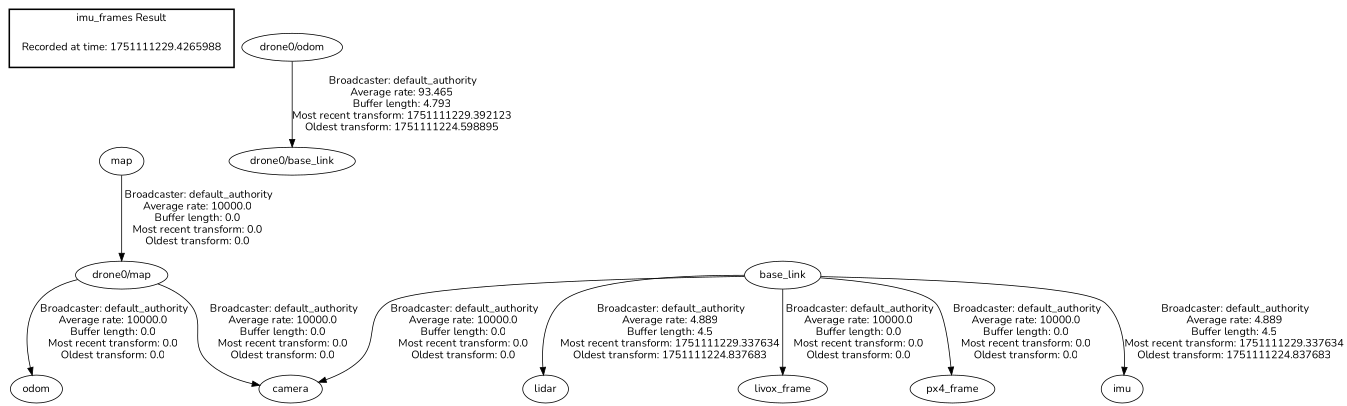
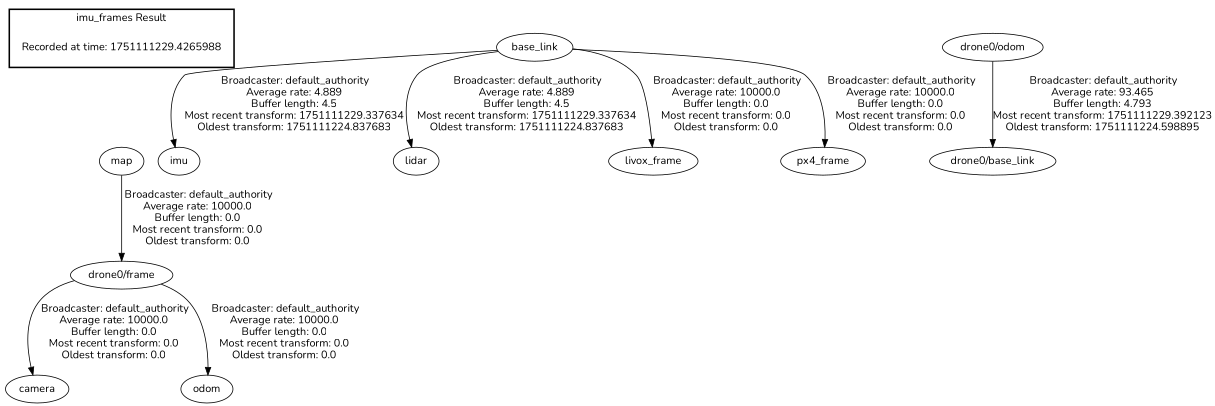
  digraph {
    fontname=Nunito
    node [fontname=Nunito]
    edge [fontname=Nunito]
    "Recorded at time: 1751111229.4265988" [shape=plaintext]
    map
    base_link
    imu
    lidar
    livox_frame
    px4_frame
    camera
-   "drone0/map"
+   "drone0/map" [label="drone0/frame"]
    odom
    "drone0/odom"
    "drone0/base_link"
    subgraph cluster_1 {
      color=black
      label="imu_frames Result"
      style=bold
      "Recorded at time: 1751111229.4265988"
    }
    "Recorded at time: 1751111229.4265988" -> map [style=invis]
    map -> "drone0/map" [label=" Broadcaster: default_authority\nAverage rate: 10000.0\nBuffer length: 0.0\nMost recent transform: 0.0\nOldest transform: 0.0\n"]
    base_link -> imu [label=" Broadcaster: default_authority\nAverage rate: 4.889\nBuffer length: 4.5\nMost recent transform: 1751111229.337634\nOldest transform: 1751111224.837683\n"]
    base_link -> lidar [label=" Broadcaster: default_authority\nAverage rate: 4.889\nBuffer length: 4.5\nMost recent transform: 1751111229.337634\nOldest transform: 1751111224.837683\n"]
    base_link -> livox_frame [label=" Broadcaster: default_authority\nAverage rate: 10000.0\nBuffer length: 0.0\nMost recent transform: 0.0\nOldest transform: 0.0\n"]
    base_link -> px4_frame [label=" Broadcaster: default_authority\nAverage rate: 10000.0\nBuffer length: 0.0\nMost recent transform: 0.0\nOldest transform: 0.0\n"]
-   base_link -> camera [label=" Broadcaster: default_authority\nAverage rate: 10000.0\nBuffer length: 0.0\nMost recent transform: 0.0\nOldest transform: 0.0\n"]
    "drone0/map" -> camera [label=" Broadcaster: default_authority\nAverage rate: 10000.0\nBuffer length: 0.0\nMost recent transform: 0.0\nOldest transform: 0.0\n"]
    "drone0/map" -> odom [label=" Broadcaster: default_authority\nAverage rate: 10000.0\nBuffer length: 0.0\nMost recent transform: 0.0\nOldest transform: 0.0\n"]
    "drone0/odom" -> "drone0/base_link" [label=" Broadcaster: default_authority\nAverage rate: 93.465\nBuffer length: 4.793\nMost recent transform: 1751111229.392123\nOldest transform: 1751111224.598895\n"]
  }
